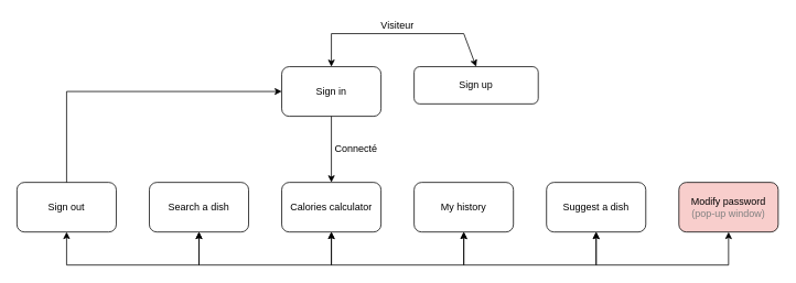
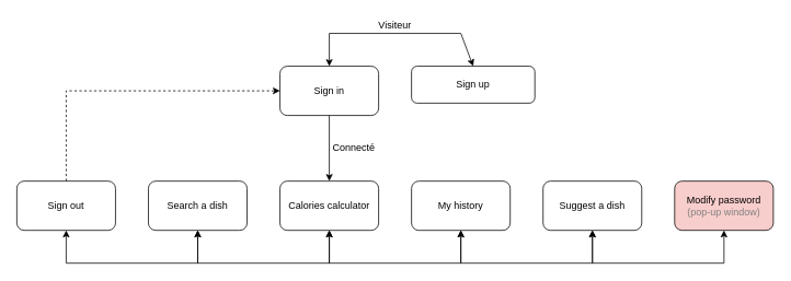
  <mxCell id="0" />
  <mxCell id="1" parent="0" />
  <mxCell id="2" value="Sign in" style="rounded=1;whiteSpace=wrap;html=1;" parent="1" vertex="1"><mxGeometry x="340" y="80" width="120" height="60" as="geometry" /></mxCell>
  <mxCell id="3" value="Sign up" style="rounded=1;whiteSpace=wrap;html=1;" parent="1" vertex="1"><mxGeometry x="500" y="80" width="150" height="45" as="geometry" /></mxCell>
  <mxCell id="4" value="Search a dish" style="rounded=1;whiteSpace=wrap;html=1;" parent="1" vertex="1"><mxGeometry x="180" y="220" width="120" height="60" as="geometry" /></mxCell>
  <mxCell id="5" value="Calories calculator" style="rounded=1;whiteSpace=wrap;html=1;" parent="1" vertex="1"><mxGeometry x="340" y="220" width="120" height="60" as="geometry" /></mxCell>
  <mxCell id="6" value="My history" style="rounded=1;whiteSpace=wrap;html=1;" parent="1" vertex="1"><mxGeometry x="500" y="220" width="120" height="60" as="geometry" /></mxCell>
  <mxCell id="7" value="Suggest a dish" style="rounded=1;whiteSpace=wrap;html=1;" parent="1" vertex="1"><mxGeometry x="660" y="220" width="120" height="60" as="geometry" /></mxCell>
  <mxCell id="8" value="" style="endArrow=classic;html=1;exitX=0.5;exitY=1;exitDx=0;exitDy=0;entryX=0.5;entryY=0;entryDx=0;entryDy=0;rounded=0;" parent="1" source="2" target="5" edge="1"><mxGeometry width="50" height="50" relative="1" as="geometry"><mxPoint x="540" y="230" as="sourcePoint" /><mxPoint x="590" y="180" as="targetPoint" /></mxGeometry></mxCell>
  <mxCell id="9" value="" style="endArrow=classic;startArrow=classic;html=1;exitX=0.5;exitY=0;exitDx=0;exitDy=0;entryX=0.5;entryY=0;entryDx=0;entryDy=0;rounded=0;" parent="1" source="2" target="3" edge="1"><mxGeometry width="50" height="50" relative="1" as="geometry"><mxPoint x="700" y="300" as="sourcePoint" /><mxPoint x="750" y="250" as="targetPoint" /><Array as="points"><mxPoint x="400" y="40" /><mxPoint x="560" y="40" /></Array></mxGeometry></mxCell>
  <mxCell id="10" value="" style="endArrow=classic;startArrow=classic;html=1;exitX=0.5;exitY=1;exitDx=0;exitDy=0;entryX=0.5;entryY=1;entryDx=0;entryDy=0;rounded=0;" parent="1" source="4" target="5" edge="1"><mxGeometry width="50" height="50" relative="1" as="geometry"><mxPoint x="540" y="240" as="sourcePoint" /><mxPoint x="590" y="190" as="targetPoint" /><Array as="points"><mxPoint x="240" y="320" /><mxPoint x="400" y="320" /></Array></mxGeometry></mxCell>
  <mxCell id="11" value="" style="endArrow=classic;startArrow=classic;html=1;rounded=0;" parent="1" source="5" target="6" edge="1"><mxGeometry width="50" height="50" relative="1" as="geometry"><mxPoint x="400" y="280" as="sourcePoint" /><mxPoint x="560" y="280" as="targetPoint" /><Array as="points"><mxPoint x="400" y="320" /><mxPoint x="560" y="320" /></Array></mxGeometry></mxCell>
  <mxCell id="12" value="" style="endArrow=classic;startArrow=classic;html=1;rounded=0;" parent="1" source="6" target="7" edge="1"><mxGeometry width="50" height="50" relative="1" as="geometry"><mxPoint x="560" y="280" as="sourcePoint" /><mxPoint x="720" y="280" as="targetPoint" /><Array as="points"><mxPoint x="560" y="320" /><mxPoint x="720" y="320" /></Array></mxGeometry></mxCell>
  <mxCell id="13" value="Connecté" style="text;html=1;strokeColor=none;fillColor=none;align=center;verticalAlign=middle;whiteSpace=wrap;rounded=0;" parent="1" vertex="1"><mxGeometry x="410" y="170" width="40" height="20" as="geometry" /></mxCell>
  <mxCell id="14" value="Visiteur" style="text;html=1;strokeColor=none;fillColor=none;align=center;verticalAlign=middle;whiteSpace=wrap;rounded=0;" parent="1" vertex="1"><mxGeometry x="460" y="20" width="40" height="20" as="geometry" /></mxCell>
  <mxCell id="15" value="Modify password&lt;br&gt;&lt;font color=&quot;#808080&quot;&gt;(pop-up window)&lt;/font&gt;" style="rounded=1;whiteSpace=wrap;html=1;fillColor=#f8cecc;" parent="1" vertex="1"><mxGeometry x="820" y="220" width="120" height="60" as="geometry" /></mxCell>
  <mxCell id="16" value="" style="endArrow=classic;startArrow=classic;html=1;rounded=0;" parent="1" source="7" target="15" edge="1"><mxGeometry width="50" height="50" relative="1" as="geometry"><mxPoint x="720" y="280" as="sourcePoint" /><mxPoint x="880" y="280" as="targetPoint" /><Array as="points"><mxPoint x="720" y="320" /><mxPoint x="880" y="320" /></Array></mxGeometry></mxCell>
  <mxCell id="17" value="Sign out" style="rounded=1;whiteSpace=wrap;html=1;" vertex="1" parent="1"><mxGeometry x="20" y="220" width="120" height="60" as="geometry" /></mxCell>
  <mxCell id="18" value="" style="endArrow=classic;startArrow=classic;html=1;rounded=0;" edge="1" parent="1" source="17" target="4"><mxGeometry width="50" height="50" relative="1" as="geometry"><mxPoint x="80" y="280" as="sourcePoint" /><mxPoint x="240" y="280" as="targetPoint" /><Array as="points"><mxPoint x="80" y="320" /><mxPoint x="240" y="320" /></Array></mxGeometry></mxCell>
- <mxCell id="19" value="" style="endArrow=classic;html=1;rounded=0;" edge="1" parent="1" source="17" target="2"><mxGeometry width="50" height="50" relative="1" as="geometry"><mxPoint x="210" y="280" as="sourcePoint" /><mxPoint x="260" y="230" as="targetPoint" /><Array as="points"><mxPoint x="80" y="110" /></Array></mxGeometry></mxCell>
+ <mxCell id="19" value="" style="endArrow=classic;html=1;rounded=0;dashed=1;" edge="1" parent="1" source="17" target="2"><mxGeometry width="50" height="50" relative="1" as="geometry"><mxPoint x="210" y="280" as="sourcePoint" /><mxPoint x="260" y="230" as="targetPoint" /><Array as="points"><mxPoint x="80" y="110" /></Array></mxGeometry></mxCell>
